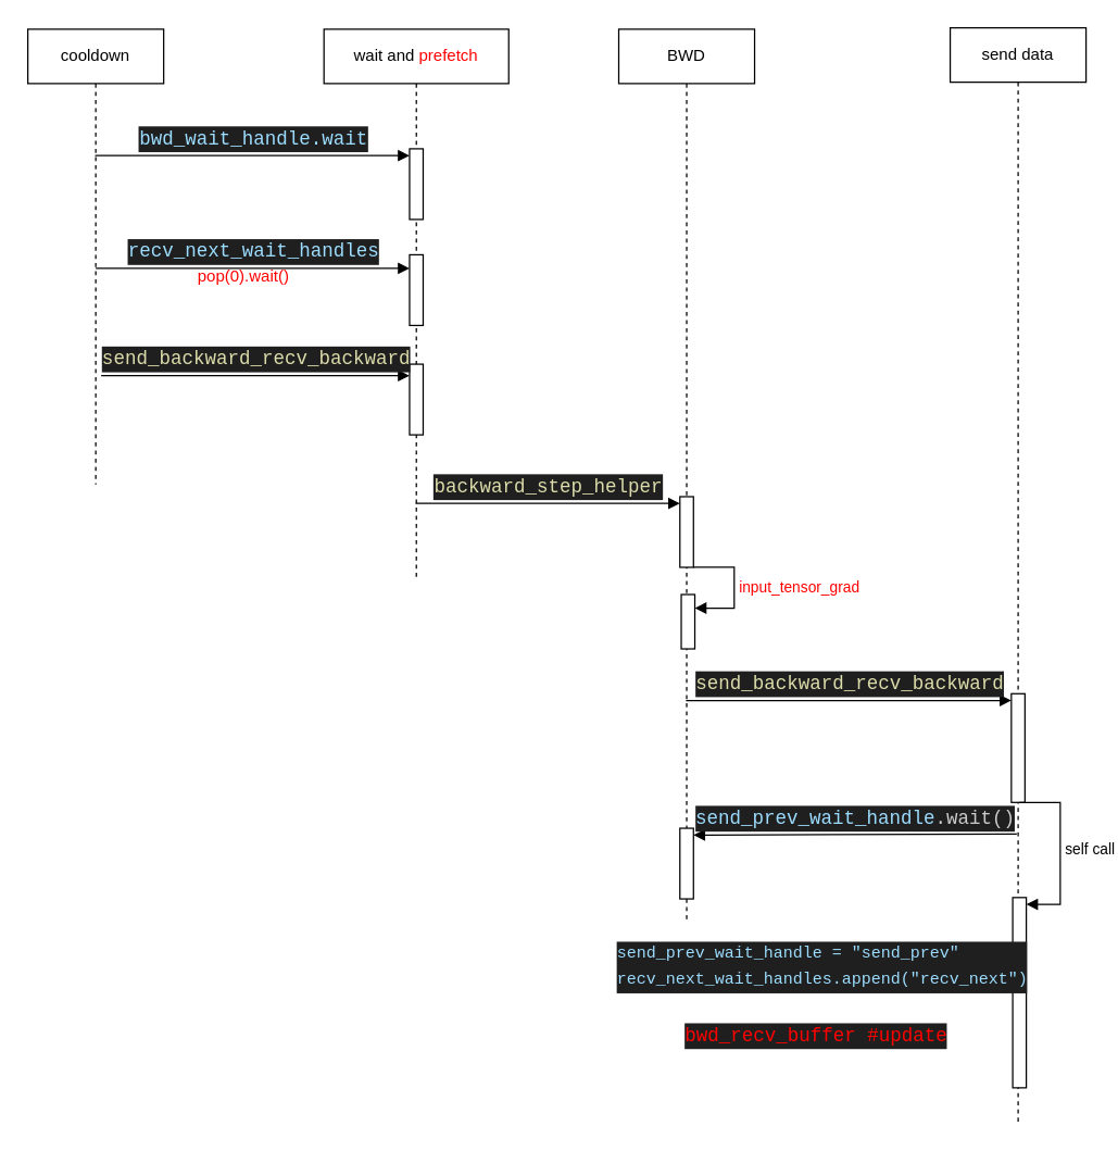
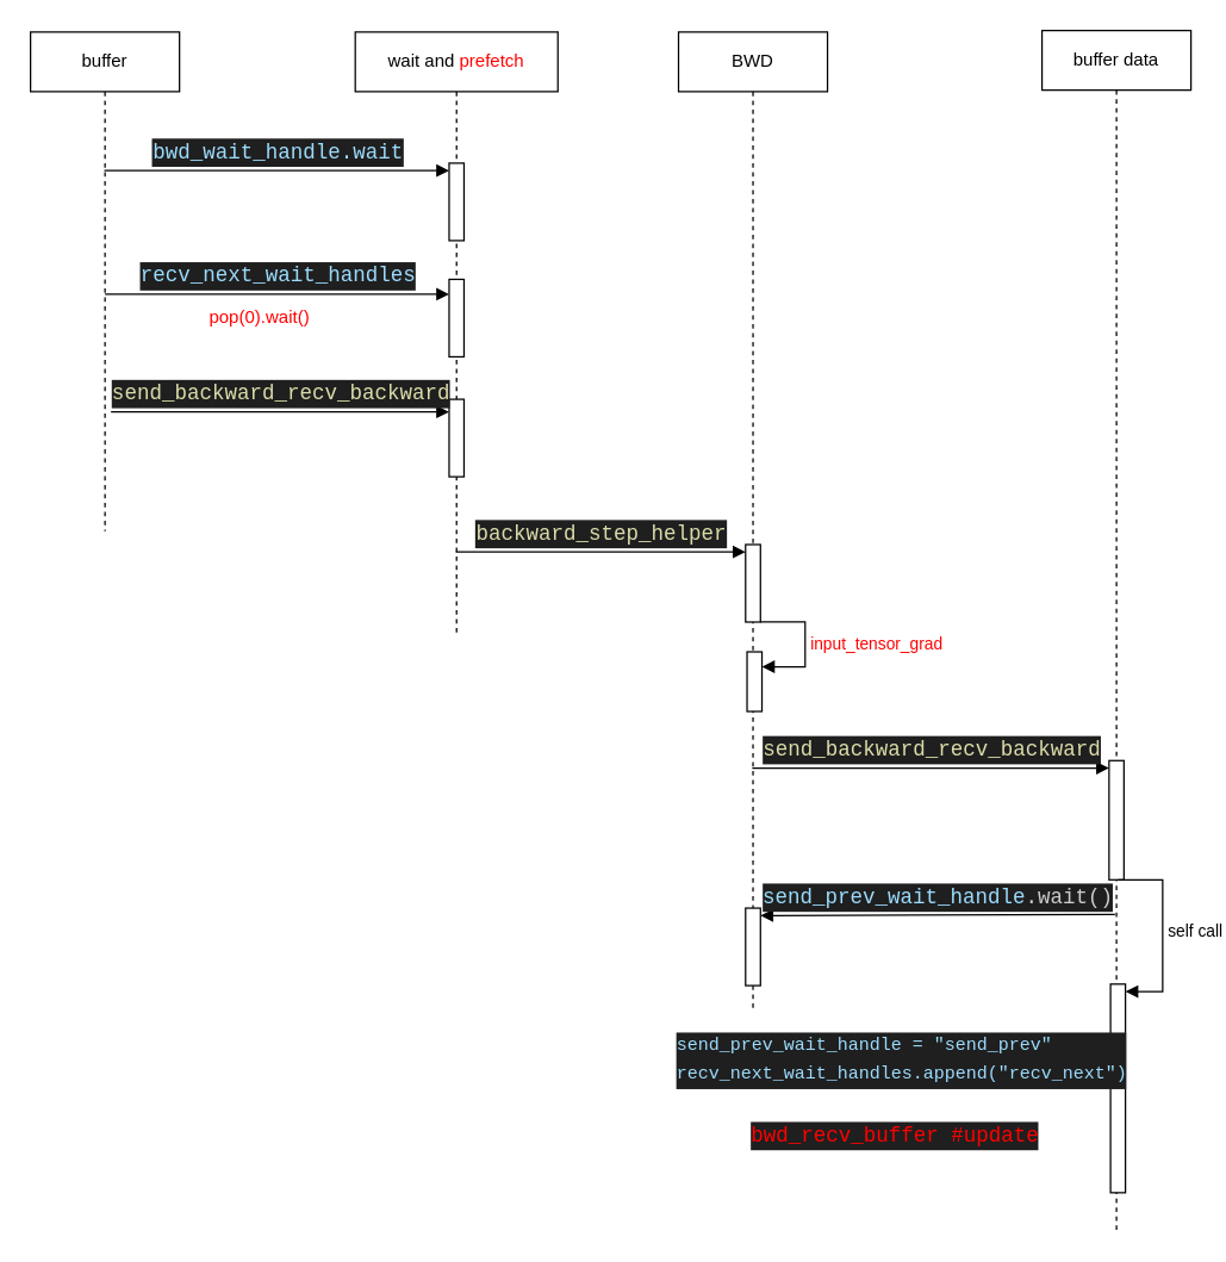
  <mxCell id="0" />
  <mxCell id="1" parent="0" />
- <mxCell id="2" value="cooldown" style="shape=umlLifeline;perimeter=lifelinePerimeter;whiteSpace=wrap;html=1;container=1;dropTarget=0;collapsible=0;recursiveResize=0;outlineConnect=0;portConstraint=eastwest;newEdgeStyle={&quot;curved&quot;:0,&quot;rounded&quot;:0};" vertex="1" parent="1"><mxGeometry x="20" y="21" width="100" height="335" as="geometry" /></mxCell>
+ <mxCell id="2" value="buffer" style="shape=umlLifeline;perimeter=lifelinePerimeter;whiteSpace=wrap;html=1;container=1;dropTarget=0;collapsible=0;recursiveResize=0;outlineConnect=0;portConstraint=eastwest;newEdgeStyle={&quot;curved&quot;:0,&quot;rounded&quot;:0};" vertex="1" parent="1"><mxGeometry x="20" y="21" width="100" height="335" as="geometry" /></mxCell>
  <mxCell id="3" value="BWD" style="shape=umlLifeline;whiteSpace=wrap;html=1;container=1;dropTarget=0;collapsible=0;recursiveResize=0;outlineConnect=0;portConstraint=eastwest;newEdgeStyle={&quot;curved&quot;:0,&quot;rounded&quot;:0};points=[[0,0,0,0,5],[0,1,0,0,-5],[1,0,0,0,5],[1,1,0,0,-5]];perimeter=rectanglePerimeter;targetShapes=umlLifeline;participant=label;" vertex="1" parent="1"><mxGeometry x="455" y="21" width="100" height="655" as="geometry" /></mxCell>
  <mxCell id="4" value="" style="html=1;points=[[0,0,0,0,5],[0,1,0,0,-5],[1,0,0,0,5],[1,1,0,0,-5]];perimeter=orthogonalPerimeter;outlineConnect=0;targetShapes=umlLifeline;portConstraint=eastwest;newEdgeStyle={&quot;curved&quot;:0,&quot;rounded&quot;:0};" vertex="1" parent="3"><mxGeometry x="45" y="344" width="10" height="52" as="geometry" /></mxCell>
  <mxCell id="5" value="" style="html=1;points=[[0,0,0,0,5],[0,1,0,0,-5],[1,0,0,0,5],[1,1,0,0,-5]];perimeter=orthogonalPerimeter;outlineConnect=0;targetShapes=umlLifeline;portConstraint=eastwest;newEdgeStyle={&quot;curved&quot;:0,&quot;rounded&quot;:0};" vertex="1" parent="3"><mxGeometry x="45" y="588" width="10" height="52" as="geometry" /></mxCell>
  <mxCell id="6" value="" style="html=1;points=[[0,0,0,0,5],[0,1,0,0,-5],[1,0,0,0,5],[1,1,0,0,-5]];perimeter=orthogonalPerimeter;outlineConnect=0;targetShapes=umlLifeline;portConstraint=eastwest;newEdgeStyle={&quot;curved&quot;:0,&quot;rounded&quot;:0};" vertex="1" parent="3"><mxGeometry x="46" y="416" width="10" height="40" as="geometry" /></mxCell>
  <mxCell id="7" value="&lt;font color=&quot;#ff0000&quot;&gt;input_tensor_grad&lt;/font&gt;" style="html=1;align=left;spacingLeft=2;endArrow=block;rounded=0;edgeStyle=orthogonalEdgeStyle;curved=0;rounded=0;" edge="1" target="6" parent="3"><mxGeometry relative="1" as="geometry"><mxPoint x="55" y="396" as="sourcePoint" /><Array as="points"><mxPoint x="85" y="426" /></Array></mxGeometry></mxCell>
  <mxCell id="8" value="wait and&amp;nbsp;&lt;span style=&quot;color: rgb(255, 0, 0); background-color: initial;&quot;&gt;prefetch&lt;/span&gt;" style="shape=umlLifeline;perimeter=lifelinePerimeter;whiteSpace=wrap;html=1;container=1;dropTarget=0;collapsible=0;recursiveResize=0;outlineConnect=0;portConstraint=eastwest;newEdgeStyle={&quot;curved&quot;:0,&quot;rounded&quot;:0};" vertex="1" parent="1"><mxGeometry x="238" y="21" width="136" height="405" as="geometry" /></mxCell>
  <mxCell id="9" value="" style="html=1;points=[[0,0,0,0,5],[0,1,0,0,-5],[1,0,0,0,5],[1,1,0,0,-5]];perimeter=orthogonalPerimeter;outlineConnect=0;targetShapes=umlLifeline;portConstraint=eastwest;newEdgeStyle={&quot;curved&quot;:0,&quot;rounded&quot;:0};" vertex="1" parent="8"><mxGeometry x="63" y="88" width="10" height="52" as="geometry" /></mxCell>
  <mxCell id="10" value="" style="html=1;points=[[0,0,0,0,5],[0,1,0,0,-5],[1,0,0,0,5],[1,1,0,0,-5]];perimeter=orthogonalPerimeter;outlineConnect=0;targetShapes=umlLifeline;portConstraint=eastwest;newEdgeStyle={&quot;curved&quot;:0,&quot;rounded&quot;:0};" vertex="1" parent="8"><mxGeometry x="63" y="246.5" width="10" height="52" as="geometry" /></mxCell>
  <mxCell id="11" value="&lt;div style=&quot;color: rgb(204, 204, 204); background-color: rgb(31, 31, 31); font-family: Consolas, &amp;quot;Courier New&amp;quot;, monospace; font-size: 14px; line-height: 19px; white-space-collapse: preserve;&quot;&gt;&lt;div style=&quot;line-height: 19px;&quot;&gt;&lt;span style=&quot;color: #9cdcfe;&quot;&gt;bwd_wait_handle.wait&lt;/span&gt;&lt;/div&gt;&lt;/div&gt;" style="html=1;verticalAlign=bottom;endArrow=block;curved=0;rounded=0;entryX=0;entryY=0;entryDx=0;entryDy=5;entryPerimeter=0;" edge="1" parent="1" source="2" target="9"><mxGeometry x="0.001" width="80" relative="1" as="geometry"><mxPoint x="70" y="119" as="sourcePoint" /><mxPoint x="297" y="114" as="targetPoint" /><mxPoint as="offset" /></mxGeometry></mxCell>
- <mxCell id="12" value="send data" style="shape=umlLifeline;whiteSpace=wrap;html=1;container=1;dropTarget=0;collapsible=0;recursiveResize=0;outlineConnect=0;portConstraint=eastwest;newEdgeStyle={&quot;curved&quot;:0,&quot;rounded&quot;:0};points=[[0,0,0,0,5],[0,1,0,0,-5],[1,0,0,0,5],[1,1,0,0,-5]];perimeter=rectanglePerimeter;targetShapes=umlLifeline;participant=label;" vertex="1" parent="1"><mxGeometry x="699" y="20" width="100" height="805" as="geometry" /></mxCell>
+ <mxCell id="12" value="buffer data" style="shape=umlLifeline;whiteSpace=wrap;html=1;container=1;dropTarget=0;collapsible=0;recursiveResize=0;outlineConnect=0;portConstraint=eastwest;newEdgeStyle={&quot;curved&quot;:0,&quot;rounded&quot;:0};points=[[0,0,0,0,5],[0,1,0,0,-5],[1,0,0,0,5],[1,1,0,0,-5]];perimeter=rectanglePerimeter;targetShapes=umlLifeline;participant=label;" vertex="1" parent="1"><mxGeometry x="699" y="20" width="100" height="805" as="geometry" /></mxCell>
  <mxCell id="13" value="" style="html=1;points=[[0,0,0,0,5],[0,1,0,0,-5],[1,0,0,0,5],[1,1,0,0,-5]];perimeter=orthogonalPerimeter;outlineConnect=0;targetShapes=umlLifeline;portConstraint=eastwest;newEdgeStyle={&quot;curved&quot;:0,&quot;rounded&quot;:0};" vertex="1" parent="12"><mxGeometry x="45" y="490" width="10" height="80" as="geometry" /></mxCell>
  <mxCell id="14" value="" style="html=1;points=[[0,0,0,0,5],[0,1,0,0,-5],[1,0,0,0,5],[1,1,0,0,-5]];perimeter=orthogonalPerimeter;outlineConnect=0;targetShapes=umlLifeline;portConstraint=eastwest;newEdgeStyle={&quot;curved&quot;:0,&quot;rounded&quot;:0};" vertex="1" parent="12"><mxGeometry x="46" y="640" width="10" height="140" as="geometry" /></mxCell>
  <mxCell id="15" value="self call" style="html=1;align=left;spacingLeft=2;endArrow=block;rounded=0;edgeStyle=orthogonalEdgeStyle;curved=0;rounded=0;entryX=1;entryY=0;entryDx=0;entryDy=5;entryPerimeter=0;" edge="1" target="14" parent="12"><mxGeometry relative="1" as="geometry"><mxPoint x="51" y="570" as="sourcePoint" /><Array as="points"><mxPoint x="81" y="570" /><mxPoint x="81" y="645" /></Array><mxPoint x="56" y="600" as="targetPoint" /></mxGeometry></mxCell>
  <mxCell id="16" value="&lt;div style=&quot;color: rgb(204, 204, 204); background-color: rgb(31, 31, 31); font-family: Consolas, &amp;quot;Courier New&amp;quot;, monospace; font-size: 14px; line-height: 19px; white-space-collapse: preserve;&quot;&gt;&lt;span style=&quot;color: #dcdcaa;&quot;&gt;backward_step_helper&lt;/span&gt;&lt;/div&gt;" style="html=1;verticalAlign=bottom;endArrow=block;curved=0;rounded=0;entryX=0;entryY=0;entryDx=0;entryDy=5;" edge="1" parent="1" target="4" source="8"><mxGeometry relative="1" as="geometry"><mxPoint x="267.447" y="370" as="sourcePoint" /></mxGeometry></mxCell>
  <mxCell id="17" value="" style="html=1;points=[[0,0,0,0,5],[0,1,0,0,-5],[1,0,0,0,5],[1,1,0,0,-5]];perimeter=orthogonalPerimeter;outlineConnect=0;targetShapes=umlLifeline;portConstraint=eastwest;newEdgeStyle={&quot;curved&quot;:0,&quot;rounded&quot;:0};" vertex="1" parent="1"><mxGeometry x="301" y="187" width="10" height="52" as="geometry" /></mxCell>
  <mxCell id="18" value="&lt;div style=&quot;color: rgb(204, 204, 204); background-color: rgb(31, 31, 31); font-family: Consolas, &amp;quot;Courier New&amp;quot;, monospace; font-size: 14px; line-height: 19px; white-space-collapse: preserve;&quot;&gt;&lt;div style=&quot;line-height: 19px;&quot;&gt;&lt;div style=&quot;line-height: 19px;&quot;&gt;&lt;span style=&quot;color: #9cdcfe;&quot;&gt;recv_next_wait_handles&lt;/span&gt;&lt;/div&gt;&lt;/div&gt;&lt;/div&gt;" style="html=1;verticalAlign=bottom;endArrow=block;curved=0;rounded=0;" edge="1" parent="1" target="17"><mxGeometry x="0.001" width="80" relative="1" as="geometry"><mxPoint x="70" y="197" as="sourcePoint" /><mxPoint x="263" y="197" as="targetPoint" /><mxPoint as="offset" /></mxGeometry></mxCell>
- <mxCell id="19" value="&lt;font color=&quot;#ff0000&quot;&gt;pop(0).wait()&lt;/font&gt;" style="text;html=1;align=center;verticalAlign=middle;whiteSpace=wrap;rounded=0;" vertex="1" parent="1"><mxGeometry x="139" y="188" width="80" height="30" as="geometry" /></mxCell>
+ <mxCell id="19" value="&lt;font color=&quot;#ff0000&quot;&gt;pop(0).wait()&lt;/font&gt;" style="text;html=1;align=center;verticalAlign=middle;whiteSpace=wrap;rounded=0;" vertex="1" parent="1"><mxGeometry x="134" y="198" width="80" height="30" as="geometry" /></mxCell>
  <mxCell id="20" value="&lt;div style=&quot;color: rgb(204, 204, 204); background-color: rgb(31, 31, 31); font-family: Consolas, &amp;quot;Courier New&amp;quot;, monospace; font-size: 14px; line-height: 19px; white-space-collapse: preserve;&quot;&gt;&lt;span style=&quot;color: #dcdcaa;&quot;&gt;send_backward_recv_backward&lt;/span&gt;&lt;/div&gt;" style="html=1;verticalAlign=bottom;endArrow=block;curved=0;rounded=0;" edge="1" parent="1" target="10"><mxGeometry width="80" relative="1" as="geometry"><mxPoint x="74" y="276" as="sourcePoint" /><mxPoint x="154" y="276" as="targetPoint" /></mxGeometry></mxCell>
  <mxCell id="21" value="&lt;div style=&quot;color: rgb(204, 204, 204); background-color: rgb(31, 31, 31); font-family: Consolas, &amp;quot;Courier New&amp;quot;, monospace; font-size: 14px; line-height: 19px; white-space-collapse: preserve;&quot;&gt;&lt;span style=&quot;color: #dcdcaa;&quot;&gt;send_backward_recv_backward&lt;/span&gt;&lt;/div&gt;" style="html=1;verticalAlign=bottom;endArrow=block;curved=0;rounded=0;entryX=0;entryY=0;entryDx=0;entryDy=5;" edge="1" target="13" parent="1"><mxGeometry relative="1" as="geometry"><mxPoint x="504.5" y="515" as="sourcePoint" /></mxGeometry></mxCell>
  <mxCell id="22" value="&lt;div style=&quot;color: rgb(204, 204, 204); background-color: rgb(31, 31, 31); font-family: Consolas, &amp;quot;Courier New&amp;quot;, monospace; font-size: 14px; line-height: 19px; white-space-collapse: preserve;&quot;&gt;&lt;span style=&quot;color: #9cdcfe;&quot;&gt;send_prev_wait_handle&lt;/span&gt;.wait()&lt;/div&gt;" style="html=1;verticalAlign=bottom;endArrow=block;curved=0;rounded=0;exitX=0.49;exitY=0.737;exitDx=0;exitDy=0;exitPerimeter=0;entryX=1;entryY=0;entryDx=0;entryDy=5;entryPerimeter=0;" edge="1" parent="1" source="12" target="5"><mxGeometry x="-0.002" width="80" relative="1" as="geometry"><mxPoint x="549" y="686" as="sourcePoint" /><mxPoint x="629" y="686" as="targetPoint" /><mxPoint as="offset" /></mxGeometry></mxCell>
  <mxCell id="23" value="&lt;div style=&quot;color: rgb(204, 204, 204); background-color: rgb(31, 31, 31); font-family: Consolas, &amp;quot;Courier New&amp;quot;, monospace; font-weight: normal; line-height: 19px; white-space: pre;&quot;&gt;&lt;div style=&quot;&quot;&gt;&lt;span style=&quot;color: rgb(156, 220, 254);&quot;&gt;&lt;font style=&quot;font-size: 12px;&quot;&gt;send_prev_wait_handle = &quot;send_prev&quot;&lt;/font&gt;&lt;/span&gt;&lt;/div&gt;&lt;div style=&quot;&quot;&gt;&lt;div style=&quot;line-height: 19px;&quot;&gt;&lt;span style=&quot;color: rgb(156, 220, 254);&quot;&gt;&lt;font style=&quot;font-size: 12px;&quot;&gt;recv_next_wait_handles.append(&quot;recv_next&quot;)&lt;/font&gt;&lt;/span&gt;&lt;/div&gt;&lt;/div&gt;&lt;/div&gt;" style="text;whiteSpace=wrap;html=1;" vertex="1" parent="1"><mxGeometry x="452" y="686" width="280" height="50" as="geometry" /></mxCell>
  <mxCell id="24" value="&lt;div style=&quot;background-color: rgb(31, 31, 31); font-family: Consolas, &amp;quot;Courier New&amp;quot;, monospace; font-weight: normal; font-size: 14px; line-height: 19px; white-space: pre;&quot;&gt;&lt;div style=&quot;&quot;&gt;&lt;font color=&quot;#ff0000&quot;&gt;bwd_recv_buffer #update&lt;/font&gt;&lt;/div&gt;&lt;/div&gt;" style="text;whiteSpace=wrap;html=1;" vertex="1" parent="1"><mxGeometry x="502" y="746" width="180" height="30" as="geometry" /></mxCell>
